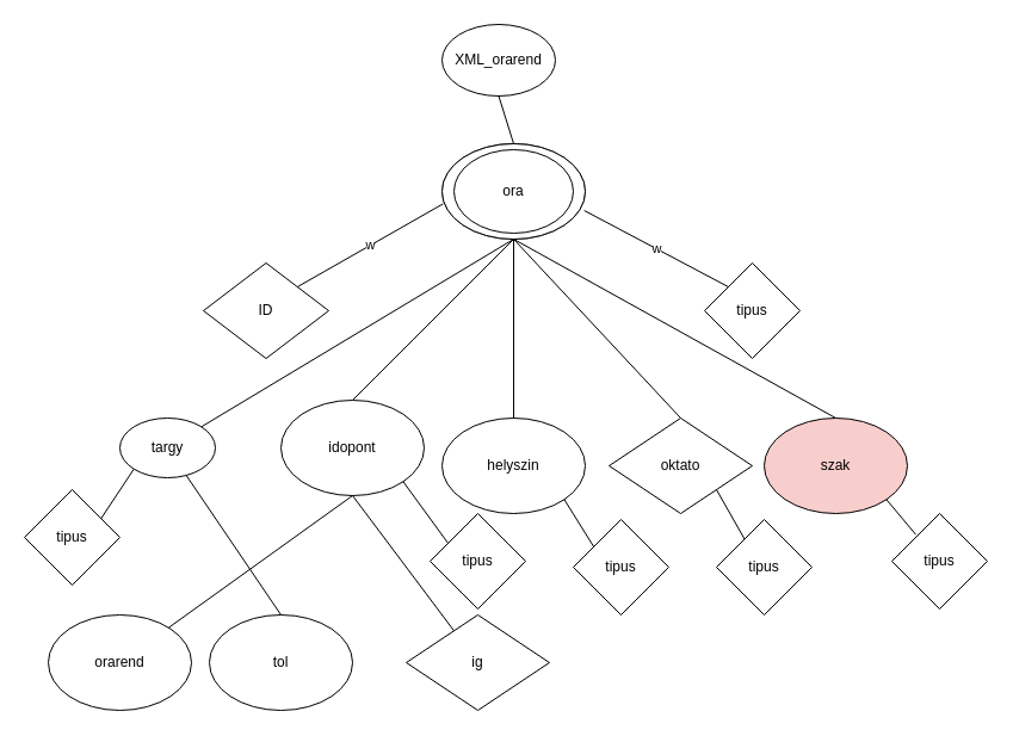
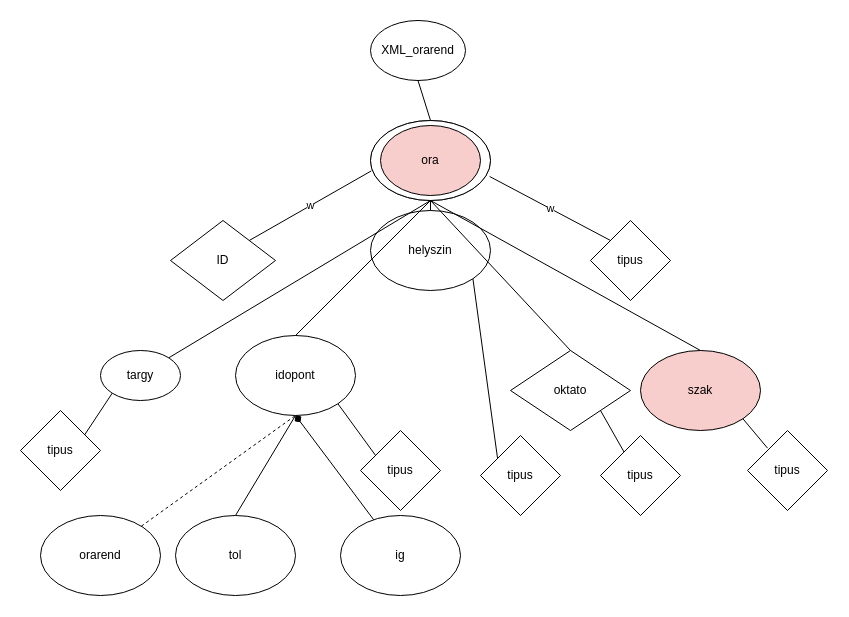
  <mxCell id="0" />
  <mxCell id="1" parent="0" />
  <mxCell id="2" value="XML_orarend" style="ellipse;whiteSpace=wrap;html=1;" vertex="1" parent="1"><mxGeometry x="370" y="20" width="95" height="60" as="geometry" /></mxCell>
  <mxCell id="3" value="" style="ellipse;whiteSpace=wrap;html=1;" vertex="1" parent="1"><mxGeometry x="370" y="120" width="120" height="80" as="geometry" /></mxCell>
  <mxCell id="4" value="" style="ellipse;whiteSpace=wrap;html=1;" vertex="1" parent="1"><mxGeometry x="370" y="120" width="120" height="80" as="geometry" /></mxCell>
- <mxCell id="5" value="ora" style="ellipse;whiteSpace=wrap;html=1;" vertex="1" parent="1"><mxGeometry x="380" y="125" width="100" height="70" as="geometry" /></mxCell>
+ <mxCell id="5" value="ora" style="ellipse;whiteSpace=wrap;html=1;fillColor=#f8cecc;" vertex="1" parent="1"><mxGeometry x="380" y="125" width="100" height="70" as="geometry" /></mxCell>
  <mxCell id="6" value="w" style="endArrow=none;html=1;rounded=0;exitX=1;exitY=0;exitDx=0;exitDy=0;entryX=0.007;entryY=0.63;entryDx=0;entryDy=0;entryPerimeter=0;" edge="1" parent="1" source="8" target="4"><mxGeometry width="50" height="50" relative="1" as="geometry"><mxPoint x="250" y="240" as="sourcePoint" /><mxPoint x="360" y="180" as="targetPoint" /></mxGeometry></mxCell>
  <mxCell id="7" value="w" style="endArrow=none;html=1;rounded=0;entryX=0.993;entryY=0.7;entryDx=0;entryDy=0;entryPerimeter=0;exitX=0;exitY=0;exitDx=0;exitDy=0;" edge="1" parent="1" source="9" target="4"><mxGeometry width="50" height="50" relative="1" as="geometry"><mxPoint x="600" y="240" as="sourcePoint" /><mxPoint x="500" y="180" as="targetPoint" /></mxGeometry></mxCell>
  <mxCell id="8" value="ID" style="rhombus;whiteSpace=wrap;html=1;" vertex="1" parent="1"><mxGeometry x="170" y="220" width="105" height="80" as="geometry" /></mxCell>
  <mxCell id="9" value="tipus" style="rhombus;whiteSpace=wrap;html=1;" vertex="1" parent="1"><mxGeometry x="590" y="220" width="80" height="80" as="geometry" /></mxCell>
  <mxCell id="10" value="targy" style="ellipse;whiteSpace=wrap;html=1;" vertex="1" parent="1"><mxGeometry x="100" y="350" width="80" height="50" as="geometry" /></mxCell>
  <mxCell id="11" value="idopont" style="ellipse;whiteSpace=wrap;html=1;" vertex="1" parent="1"><mxGeometry x="235" y="335" width="120" height="80" as="geometry" /></mxCell>
- <mxCell id="12" value="helyszin" style="ellipse;whiteSpace=wrap;html=1;" vertex="1" parent="1"><mxGeometry x="370" y="350" width="120" height="80" as="geometry" /></mxCell>
+ <mxCell id="12" value="helyszin" style="ellipse;whiteSpace=wrap;html=1;" vertex="1" parent="1"><mxGeometry x="370" y="210" width="120" height="80" as="geometry" /></mxCell>
  <mxCell id="13" value="oktato" style="rhombus;whiteSpace=wrap;html=1;" vertex="1" parent="1"><mxGeometry x="510" y="350" width="120" height="80" as="geometry" /></mxCell>
  <mxCell id="14" value="szak" style="ellipse;whiteSpace=wrap;html=1;fillColor=#f8cecc;" vertex="1" parent="1"><mxGeometry x="640" y="350" width="120" height="80" as="geometry" /></mxCell>
  <mxCell id="15" value="" style="endArrow=none;html=1;rounded=0;exitX=1;exitY=0;exitDx=0;exitDy=0;entryX=0.5;entryY=1;entryDx=0;entryDy=0;" edge="1" parent="1" source="10" target="4"><mxGeometry width="50" height="50" relative="1" as="geometry"><mxPoint x="200" y="340" as="sourcePoint" /><mxPoint x="390" y="200" as="targetPoint" /></mxGeometry></mxCell>
  <mxCell id="16" value="" style="endArrow=none;html=1;rounded=0;exitX=0.5;exitY=0;exitDx=0;exitDy=0;entryX=0.5;entryY=1;entryDx=0;entryDy=0;" edge="1" parent="1" source="11" target="4"><mxGeometry width="50" height="50" relative="1" as="geometry"><mxPoint x="300" y="340" as="sourcePoint" /><mxPoint x="420" y="200" as="targetPoint" /></mxGeometry></mxCell>
  <mxCell id="17" value="" style="endArrow=none;html=1;rounded=0;exitX=0.5;exitY=0;exitDx=0;exitDy=0;" edge="1" parent="1" source="12"><mxGeometry width="50" height="50" relative="1" as="geometry"><mxPoint x="440" y="340" as="sourcePoint" /><mxPoint x="430" y="200" as="targetPoint" /></mxGeometry></mxCell>
  <mxCell id="18" value="" style="endArrow=none;html=1;rounded=0;entryX=0.5;entryY=1;entryDx=0;entryDy=0;exitX=0.5;exitY=0;exitDx=0;exitDy=0;" edge="1" parent="1" source="13" target="4"><mxGeometry width="50" height="50" relative="1" as="geometry"><mxPoint x="540" y="340" as="sourcePoint" /><mxPoint x="470" y="190" as="targetPoint" /></mxGeometry></mxCell>
  <mxCell id="19" value="" style="endArrow=none;html=1;rounded=0;exitX=0.5;exitY=0;exitDx=0;exitDy=0;" edge="1" parent="1" source="14"><mxGeometry width="50" height="50" relative="1" as="geometry"><mxPoint x="660" y="340" as="sourcePoint" /><mxPoint x="430" y="200" as="targetPoint" /></mxGeometry></mxCell>
  <mxCell id="20" value="" style="endArrow=none;html=1;rounded=0;entryX=0.5;entryY=1;entryDx=0;entryDy=0;exitX=0.5;exitY=0;exitDx=0;exitDy=0;" edge="1" parent="1" source="4" target="2"><mxGeometry width="50" height="50" relative="1" as="geometry"><mxPoint x="390" y="310" as="sourcePoint" /><mxPoint x="440" y="260" as="targetPoint" /></mxGeometry></mxCell>
  <mxCell id="21" value="tol" style="ellipse;whiteSpace=wrap;html=1;" vertex="1" parent="1"><mxGeometry x="175" y="515" width="120" height="80" as="geometry" /></mxCell>
- <mxCell id="22" value="ig" style="rhombus;whiteSpace=wrap;html=1;" vertex="1" parent="1"><mxGeometry x="340" y="515" width="120" height="80" as="geometry" /></mxCell>
+ <mxCell id="22" value="ig" style="ellipse;whiteSpace=wrap;html=1;" vertex="1" parent="1"><mxGeometry x="340" y="515" width="120" height="80" as="geometry" /></mxCell>
  <mxCell id="23" value="orarend" style="ellipse;whiteSpace=wrap;html=1;" vertex="1" parent="1"><mxGeometry x="40" y="515" width="120" height="80" as="geometry" /></mxCell>
- <mxCell id="24" value="" style="endArrow=none;html=1;rounded=0;entryX=0.5;entryY=1;entryDx=0;entryDy=0;" edge="1" parent="1" source="23" target="11"><mxGeometry width="50" height="50" relative="1" as="geometry"><mxPoint x="390" y="410" as="sourcePoint" /><mxPoint x="240" y="440" as="targetPoint" /></mxGeometry></mxCell>
- <mxCell id="25" value="" style="endArrow=none;html=1;rounded=0;exitX=0.5;exitY=0;exitDx=0;exitDy=0;" edge="1" parent="1" source="21" target="10"><mxGeometry width="50" height="50" relative="1" as="geometry"><mxPoint x="195" y="487" as="sourcePoint" /><mxPoint x="258" y="428" as="targetPoint" /></mxGeometry></mxCell>
- <mxCell id="26" value="" style="endArrow=none;html=1;rounded=0;entryX=0.5;entryY=1;entryDx=0;entryDy=0;" edge="1" parent="1" source="22" target="11"><mxGeometry width="50" height="50" relative="1" as="geometry"><mxPoint x="290" y="470" as="sourcePoint" /><mxPoint x="300" y="440" as="targetPoint" /></mxGeometry></mxCell>
+ <mxCell id="24" value="" style="endArrow=none;html=1;rounded=0;entryX=0.5;entryY=1;entryDx=0;entryDy=0;dashed=1;" edge="1" parent="1" source="23" target="11"><mxGeometry width="50" height="50" relative="1" as="geometry"><mxPoint x="390" y="410" as="sourcePoint" /><mxPoint x="240" y="440" as="targetPoint" /></mxGeometry></mxCell>
+ <mxCell id="25" value="" style="endArrow=none;html=1;rounded=0;entryX=0.5;entryY=1;entryDx=0;entryDy=0;exitX=0.5;exitY=0;exitDx=0;exitDy=0;" edge="1" parent="1" source="21" target="11"><mxGeometry width="50" height="50" relative="1" as="geometry"><mxPoint x="195" y="487" as="sourcePoint" /><mxPoint x="258" y="428" as="targetPoint" /></mxGeometry></mxCell>
+ <mxCell id="26" value="" style="endArrow=diamond;html=1;rounded=0;entryX=0.5;entryY=1;entryDx=0;entryDy=0;" edge="1" parent="1" source="22" target="11"><mxGeometry width="50" height="50" relative="1" as="geometry"><mxPoint x="290" y="470" as="sourcePoint" /><mxPoint x="300" y="440" as="targetPoint" /></mxGeometry></mxCell>
  <mxCell id="27" value="" style="endArrow=none;html=1;rounded=0;entryX=1;entryY=1;entryDx=0;entryDy=0;exitX=0;exitY=0.5;exitDx=0;exitDy=0;" edge="1" parent="1" target="11"><mxGeometry width="50" height="50" relative="1" as="geometry"><mxPoint x="377.017" y="457.634" as="sourcePoint" /><mxPoint x="410" y="270" as="targetPoint" /></mxGeometry></mxCell>
  <mxCell id="28" value="" style="endArrow=none;html=1;rounded=0;entryX=1;entryY=1;entryDx=0;entryDy=0;exitX=0;exitY=0.5;exitDx=0;exitDy=0;" edge="1" parent="1" target="12"><mxGeometry width="50" height="50" relative="1" as="geometry"><mxPoint x="497.017" y="457.634" as="sourcePoint" /><mxPoint x="342" y="428" as="targetPoint" /></mxGeometry></mxCell>
  <mxCell id="29" value="" style="endArrow=none;html=1;rounded=0;entryX=1;entryY=1;entryDx=0;entryDy=0;exitX=0;exitY=0.5;exitDx=0;exitDy=0;" edge="1" parent="1" target="13"><mxGeometry width="50" height="50" relative="1" as="geometry"><mxPoint x="627.017" y="457.634" as="sourcePoint" /><mxPoint x="482" y="428" as="targetPoint" /></mxGeometry></mxCell>
  <mxCell id="30" value="" style="endArrow=none;html=1;rounded=0;entryX=1;entryY=1;entryDx=0;entryDy=0;exitX=0;exitY=0.5;exitDx=0;exitDy=0;" edge="1" parent="1" target="14"><mxGeometry width="50" height="50" relative="1" as="geometry"><mxPoint x="767.017" y="447.634" as="sourcePoint" /><mxPoint x="622" y="428" as="targetPoint" /></mxGeometry></mxCell>
  <mxCell id="31" value="" style="endArrow=none;html=1;rounded=0;entryX=0;entryY=1;entryDx=0;entryDy=0;exitX=0.5;exitY=0;exitDx=0;exitDy=0;" edge="1" parent="1" target="10"><mxGeometry width="50" height="50" relative="1" as="geometry"><mxPoint x="82.366" y="437.017" as="sourcePoint" /><mxPoint x="752" y="428" as="targetPoint" /></mxGeometry></mxCell>
  <mxCell id="32" value="tipus" style="rhombus;whiteSpace=wrap;html=1;" vertex="1" parent="1"><mxGeometry x="20" y="410" width="80" height="80" as="geometry" /></mxCell>
  <mxCell id="33" value="tipus" style="rhombus;whiteSpace=wrap;html=1;" vertex="1" parent="1"><mxGeometry x="360" y="430" width="80" height="80" as="geometry" /></mxCell>
  <mxCell id="34" value="tipus" style="rhombus;whiteSpace=wrap;html=1;" vertex="1" parent="1"><mxGeometry x="480" y="435" width="80" height="80" as="geometry" /></mxCell>
  <mxCell id="35" value="tipus" style="rhombus;whiteSpace=wrap;html=1;" vertex="1" parent="1"><mxGeometry x="600" y="435" width="80" height="80" as="geometry" /></mxCell>
  <mxCell id="36" value="tipus" style="rhombus;whiteSpace=wrap;html=1;" vertex="1" parent="1"><mxGeometry x="747" y="430" width="80" height="80" as="geometry" /></mxCell>
